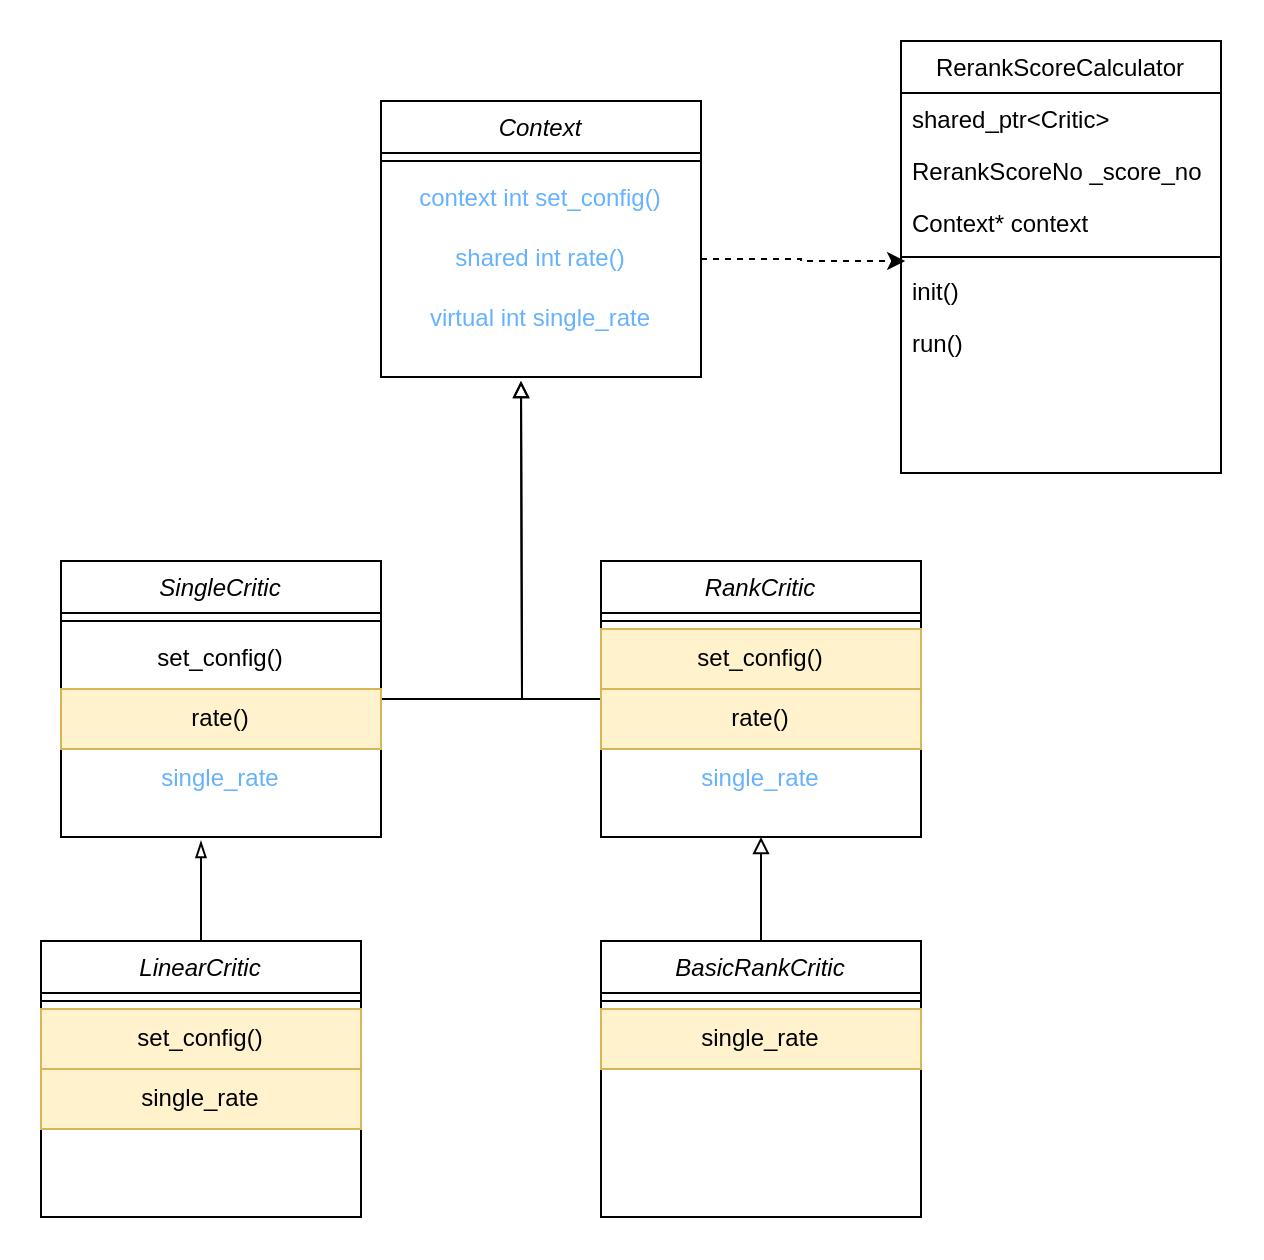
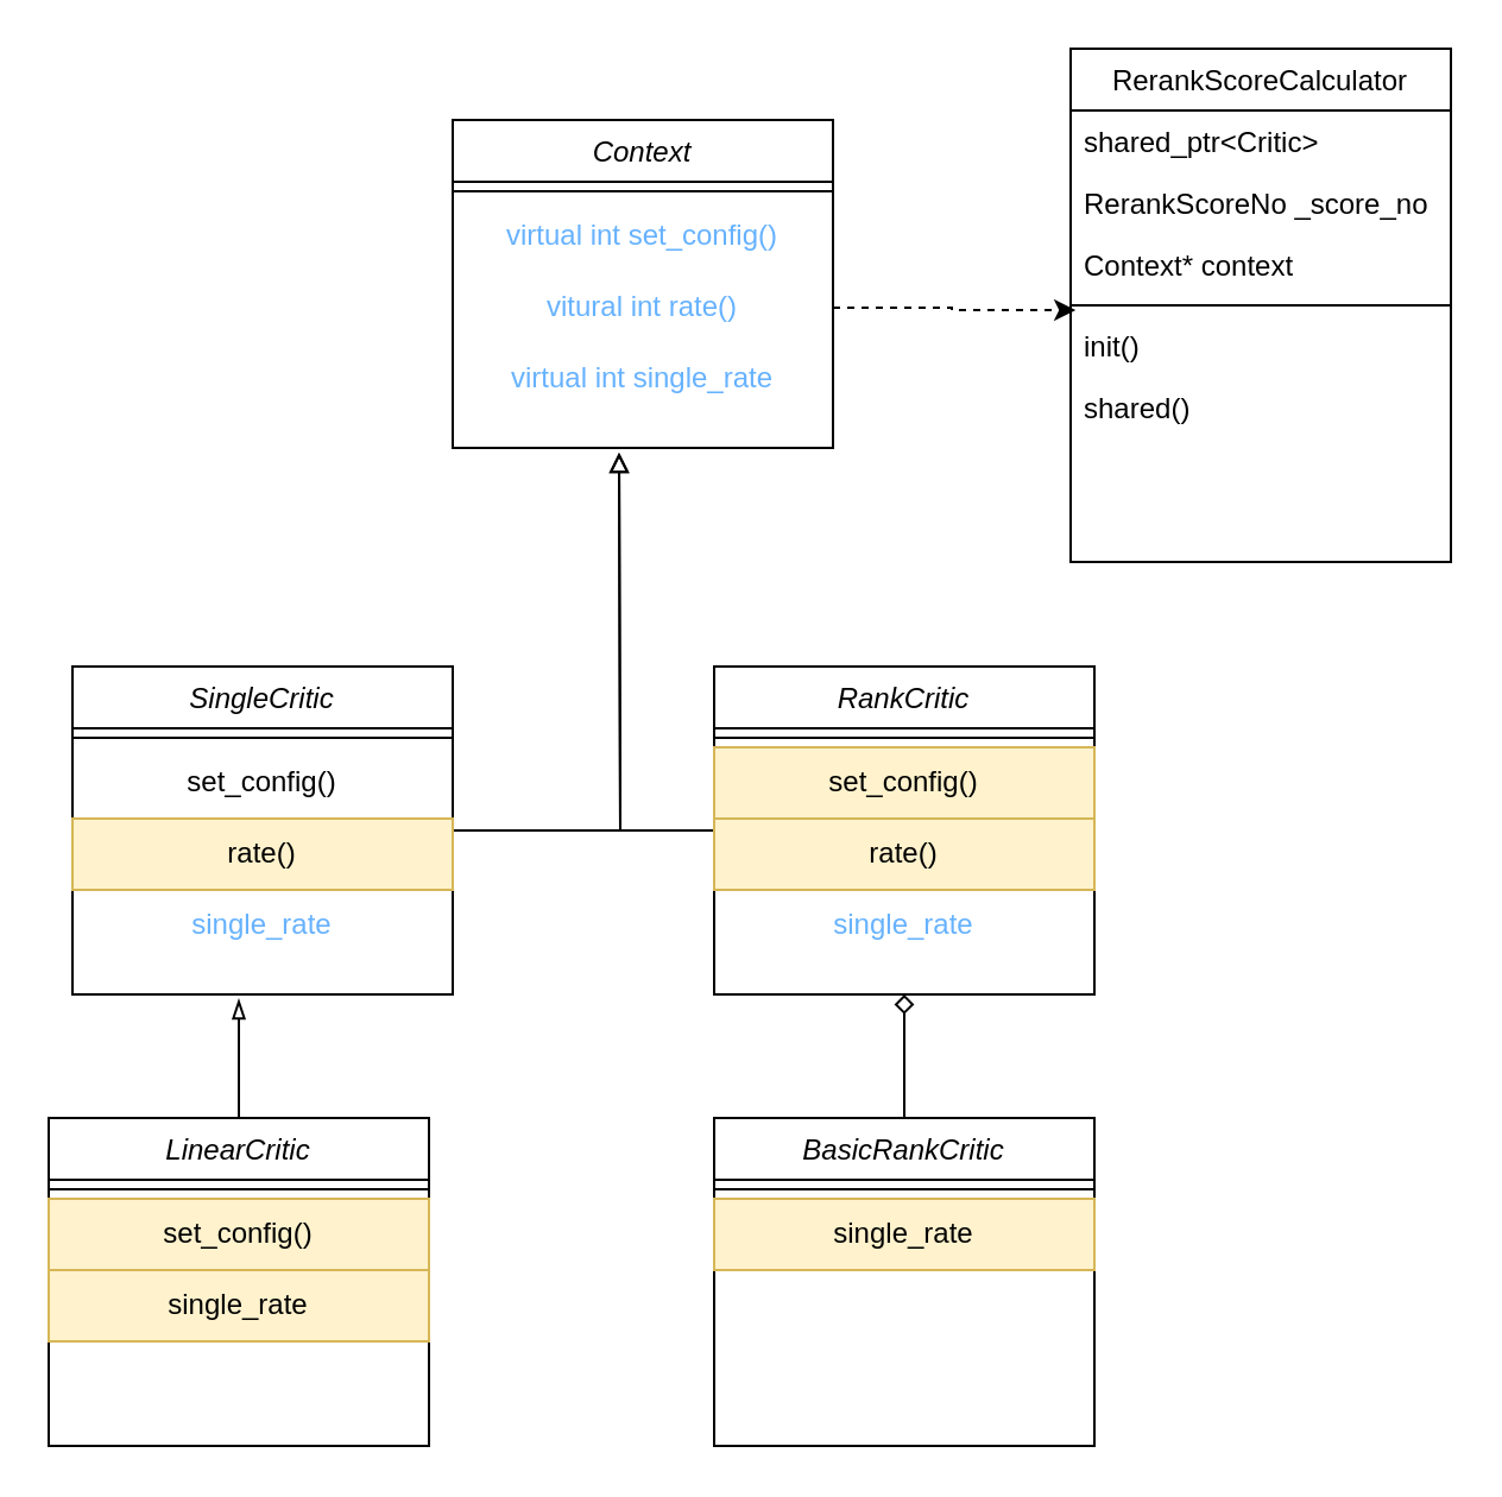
  <mxCell id="0" />
  <mxCell id="1" parent="0" />
  <mxCell id="2" value="Context" style="swimlane;fontStyle=2;align=center;verticalAlign=top;childLayout=stackLayout;horizontal=1;startSize=26;horizontalStack=0;resizeParent=1;resizeLast=0;collapsible=1;marginBottom=0;rounded=0;shadow=0;strokeWidth=1;" parent="1" vertex="1"><mxGeometry x="190" y="50" width="160" height="138" as="geometry"><mxRectangle x="230" y="140" width="160" height="26" as="alternateBounds" /></mxGeometry></mxCell>
  <mxCell id="3" value="" style="line;html=1;strokeWidth=1;align=left;verticalAlign=middle;spacingTop=-1;spacingLeft=3;spacingRight=3;rotatable=0;labelPosition=right;points=[];portConstraint=eastwest;" parent="2" vertex="1"><mxGeometry y="26" width="160" height="8" as="geometry" /></mxCell>
- <mxCell id="4" value="context int set_config()" style="text;html=1;strokeColor=none;fillColor=none;align=center;verticalAlign=middle;whiteSpace=wrap;rounded=0;fontColor=#66B2FF;" vertex="1" parent="2"><mxGeometry y="34" width="160" height="30" as="geometry" /></mxCell>
- <mxCell id="5" value="shared int rate()" style="text;html=1;strokeColor=none;fillColor=none;align=center;verticalAlign=middle;whiteSpace=wrap;rounded=0;fontColor=#66B2FF;" vertex="1" parent="2"><mxGeometry y="64" width="160" height="30" as="geometry" /></mxCell>
+ <mxCell id="4" value="virtual int set_config()" style="text;html=1;strokeColor=none;fillColor=none;align=center;verticalAlign=middle;whiteSpace=wrap;rounded=0;fontColor=#66B2FF;" vertex="1" parent="2"><mxGeometry y="34" width="160" height="30" as="geometry" /></mxCell>
+ <mxCell id="5" value="vitural int rate()" style="text;html=1;strokeColor=none;fillColor=none;align=center;verticalAlign=middle;whiteSpace=wrap;rounded=0;fontColor=#66B2FF;" vertex="1" parent="2"><mxGeometry y="64" width="160" height="30" as="geometry" /></mxCell>
  <mxCell id="6" value="virtual int single_rate" style="text;html=1;strokeColor=none;fillColor=none;align=center;verticalAlign=middle;whiteSpace=wrap;rounded=0;fontColor=#66B2FF;" vertex="1" parent="2"><mxGeometry y="94" width="160" height="30" as="geometry" /></mxCell>
  <mxCell id="7" value="RerankScoreCalculator" style="swimlane;fontStyle=0;align=center;verticalAlign=top;childLayout=stackLayout;horizontal=1;startSize=26;horizontalStack=0;resizeParent=1;resizeLast=0;collapsible=1;marginBottom=0;rounded=0;shadow=0;strokeWidth=1;" parent="1" vertex="1"><mxGeometry x="450" y="20" width="160" height="216" as="geometry"><mxRectangle x="550" y="140" width="160" height="26" as="alternateBounds" /></mxGeometry></mxCell>
  <mxCell id="8" value="shared_ptr&lt;Critic&gt;" style="text;align=left;verticalAlign=top;spacingLeft=4;spacingRight=4;overflow=hidden;rotatable=0;points=[[0,0.5],[1,0.5]];portConstraint=eastwest;" parent="7" vertex="1"><mxGeometry y="26" width="160" height="26" as="geometry" /></mxCell>
  <mxCell id="9" value="RerankScoreNo _score_no" style="text;align=left;verticalAlign=top;spacingLeft=4;spacingRight=4;overflow=hidden;rotatable=0;points=[[0,0.5],[1,0.5]];portConstraint=eastwest;rounded=0;shadow=0;html=0;" parent="7" vertex="1"><mxGeometry y="52" width="160" height="26" as="geometry" /></mxCell>
  <mxCell id="10" value="Context* context" style="text;align=left;verticalAlign=top;spacingLeft=4;spacingRight=4;overflow=hidden;rotatable=0;points=[[0,0.5],[1,0.5]];portConstraint=eastwest;rounded=0;shadow=0;html=0;" parent="7" vertex="1"><mxGeometry y="78" width="160" height="26" as="geometry" /></mxCell>
  <mxCell id="11" value="" style="line;html=1;strokeWidth=1;align=left;verticalAlign=middle;spacingTop=-1;spacingLeft=3;spacingRight=3;rotatable=0;labelPosition=right;points=[];portConstraint=eastwest;" parent="7" vertex="1"><mxGeometry y="104" width="160" height="8" as="geometry" /></mxCell>
  <mxCell id="12" value="init()" style="text;align=left;verticalAlign=top;spacingLeft=4;spacingRight=4;overflow=hidden;rotatable=0;points=[[0,0.5],[1,0.5]];portConstraint=eastwest;" parent="7" vertex="1"><mxGeometry y="112" width="160" height="26" as="geometry" /></mxCell>
- <mxCell id="13" value="run()" style="text;align=left;verticalAlign=top;spacingLeft=4;spacingRight=4;overflow=hidden;rotatable=0;points=[[0,0.5],[1,0.5]];portConstraint=eastwest;" parent="7" vertex="1"><mxGeometry y="138" width="160" height="26" as="geometry" /></mxCell>
+ <mxCell id="13" value="shared()" style="text;align=left;verticalAlign=top;spacingLeft=4;spacingRight=4;overflow=hidden;rotatable=0;points=[[0,0.5],[1,0.5]];portConstraint=eastwest;" parent="7" vertex="1"><mxGeometry y="138" width="160" height="26" as="geometry" /></mxCell>
  <mxCell id="14" style="edgeStyle=orthogonalEdgeStyle;rounded=0;orthogonalLoop=1;jettySize=auto;html=1;fontColor=#66B2FF;endArrow=block;endFill=0;" edge="1" parent="1" source="15"><mxGeometry relative="1" as="geometry"><mxPoint x="260" y="190" as="targetPoint" /></mxGeometry></mxCell>
  <mxCell id="15" value="SingleCritic" style="swimlane;fontStyle=2;align=center;verticalAlign=top;childLayout=stackLayout;horizontal=1;startSize=26;horizontalStack=0;resizeParent=1;resizeLast=0;collapsible=1;marginBottom=0;rounded=0;shadow=0;strokeWidth=1;" vertex="1" parent="1"><mxGeometry x="30" y="280" width="160" height="138" as="geometry"><mxRectangle x="230" y="140" width="160" height="26" as="alternateBounds" /></mxGeometry></mxCell>
  <mxCell id="16" value="" style="line;html=1;strokeWidth=1;align=left;verticalAlign=middle;spacingTop=-1;spacingLeft=3;spacingRight=3;rotatable=0;labelPosition=right;points=[];portConstraint=eastwest;" vertex="1" parent="15"><mxGeometry y="26" width="160" height="8" as="geometry" /></mxCell>
  <mxCell id="17" value="set_config()" style="text;html=1;align=center;verticalAlign=middle;whiteSpace=wrap;rounded=0;" vertex="1" parent="15"><mxGeometry y="34" width="160" height="30" as="geometry" /></mxCell>
  <mxCell id="18" value="rate()" style="text;html=1;strokeColor=#d6b656;fillColor=#fff2cc;align=center;verticalAlign=middle;whiteSpace=wrap;rounded=0;" vertex="1" parent="15"><mxGeometry y="64" width="160" height="30" as="geometry" /></mxCell>
  <mxCell id="19" value="single_rate" style="text;html=1;strokeColor=none;fillColor=none;align=center;verticalAlign=middle;whiteSpace=wrap;rounded=0;fontColor=#66B2FF;" vertex="1" parent="15"><mxGeometry y="94" width="160" height="30" as="geometry" /></mxCell>
  <mxCell id="20" style="edgeStyle=orthogonalEdgeStyle;rounded=0;orthogonalLoop=1;jettySize=auto;html=1;fontColor=#66B2FF;endArrow=block;endFill=0;" edge="1" parent="1" source="21"><mxGeometry relative="1" as="geometry"><mxPoint x="260" y="190" as="targetPoint" /></mxGeometry></mxCell>
  <mxCell id="21" value="RankCritic" style="swimlane;fontStyle=2;align=center;verticalAlign=top;childLayout=stackLayout;horizontal=1;startSize=26;horizontalStack=0;resizeParent=1;resizeLast=0;collapsible=1;marginBottom=0;rounded=0;shadow=0;strokeWidth=1;" vertex="1" parent="1"><mxGeometry x="300" y="280" width="160" height="138" as="geometry"><mxRectangle x="230" y="140" width="160" height="26" as="alternateBounds" /></mxGeometry></mxCell>
  <mxCell id="22" value="" style="line;html=1;strokeWidth=1;align=left;verticalAlign=middle;spacingTop=-1;spacingLeft=3;spacingRight=3;rotatable=0;labelPosition=right;points=[];portConstraint=eastwest;" vertex="1" parent="21"><mxGeometry y="26" width="160" height="8" as="geometry" /></mxCell>
  <mxCell id="23" value="set_config()" style="text;html=1;strokeColor=#d6b656;fillColor=#fff2cc;align=center;verticalAlign=middle;whiteSpace=wrap;rounded=0;" vertex="1" parent="21"><mxGeometry y="34" width="160" height="30" as="geometry" /></mxCell>
  <mxCell id="24" value="rate()" style="text;html=1;strokeColor=#d6b656;fillColor=#fff2cc;align=center;verticalAlign=middle;whiteSpace=wrap;rounded=0;" vertex="1" parent="21"><mxGeometry y="64" width="160" height="30" as="geometry" /></mxCell>
  <mxCell id="25" value="single_rate" style="text;html=1;strokeColor=none;fillColor=none;align=center;verticalAlign=middle;whiteSpace=wrap;rounded=0;fontColor=#66B2FF;" vertex="1" parent="21"><mxGeometry y="94" width="160" height="30" as="geometry" /></mxCell>
  <mxCell id="26" style="edgeStyle=orthogonalEdgeStyle;rounded=0;orthogonalLoop=1;jettySize=auto;html=1;fontColor=#66B2FF;endArrow=blockThin;endFill=0;" edge="1" parent="1" source="27"><mxGeometry relative="1" as="geometry"><mxPoint x="100" y="420" as="targetPoint" /></mxGeometry></mxCell>
  <mxCell id="27" value="LinearCritic" style="swimlane;fontStyle=2;align=center;verticalAlign=top;childLayout=stackLayout;horizontal=1;startSize=26;horizontalStack=0;resizeParent=1;resizeLast=0;collapsible=1;marginBottom=0;rounded=0;shadow=0;strokeWidth=1;" vertex="1" parent="1"><mxGeometry x="20" y="470" width="160" height="138" as="geometry"><mxRectangle x="230" y="140" width="160" height="26" as="alternateBounds" /></mxGeometry></mxCell>
  <mxCell id="28" value="" style="line;html=1;strokeWidth=1;align=left;verticalAlign=middle;spacingTop=-1;spacingLeft=3;spacingRight=3;rotatable=0;labelPosition=right;points=[];portConstraint=eastwest;" vertex="1" parent="27"><mxGeometry y="26" width="160" height="8" as="geometry" /></mxCell>
  <mxCell id="29" value="set_config()" style="text;html=1;strokeColor=#d6b656;fillColor=#fff2cc;align=center;verticalAlign=middle;whiteSpace=wrap;rounded=0;" vertex="1" parent="27"><mxGeometry y="34" width="160" height="30" as="geometry" /></mxCell>
  <mxCell id="30" value="single_rate" style="text;html=1;strokeColor=#d6b656;fillColor=#fff2cc;align=center;verticalAlign=middle;whiteSpace=wrap;rounded=0;" vertex="1" parent="27"><mxGeometry y="64" width="160" height="30" as="geometry" /></mxCell>
- <mxCell id="31" style="edgeStyle=orthogonalEdgeStyle;rounded=0;orthogonalLoop=1;jettySize=auto;html=1;entryX=0.5;entryY=1;entryDx=0;entryDy=0;fontColor=#66B2FF;endArrow=block;endFill=0;" edge="1" parent="1" source="32" target="21"><mxGeometry relative="1" as="geometry" /></mxCell>
+ <mxCell id="31" style="edgeStyle=orthogonalEdgeStyle;rounded=0;orthogonalLoop=1;jettySize=auto;html=1;entryX=0.5;entryY=1;entryDx=0;entryDy=0;fontColor=#66B2FF;endArrow=diamond;endFill=0;" edge="1" parent="1" source="32" target="21"><mxGeometry relative="1" as="geometry" /></mxCell>
  <mxCell id="32" value="BasicRankCritic" style="swimlane;fontStyle=2;align=center;verticalAlign=top;childLayout=stackLayout;horizontal=1;startSize=26;horizontalStack=0;resizeParent=1;resizeLast=0;collapsible=1;marginBottom=0;rounded=0;shadow=0;strokeWidth=1;" vertex="1" parent="1"><mxGeometry x="300" y="470" width="160" height="138" as="geometry"><mxRectangle x="230" y="140" width="160" height="26" as="alternateBounds" /></mxGeometry></mxCell>
  <mxCell id="33" value="" style="line;html=1;strokeWidth=1;align=left;verticalAlign=middle;spacingTop=-1;spacingLeft=3;spacingRight=3;rotatable=0;labelPosition=right;points=[];portConstraint=eastwest;" vertex="1" parent="32"><mxGeometry y="26" width="160" height="8" as="geometry" /></mxCell>
  <mxCell id="34" value="single_rate" style="text;html=1;strokeColor=#d6b656;fillColor=#fff2cc;align=center;verticalAlign=middle;whiteSpace=wrap;rounded=0;" vertex="1" parent="32"><mxGeometry y="34" width="160" height="30" as="geometry" /></mxCell>
  <mxCell id="35" style="edgeStyle=orthogonalEdgeStyle;rounded=0;orthogonalLoop=1;jettySize=auto;html=1;exitX=1;exitY=0.5;exitDx=0;exitDy=0;entryX=0.013;entryY=-0.077;entryDx=0;entryDy=0;entryPerimeter=0;fontColor=#66B2FF;startArrow=none;startFill=0;endArrow=classic;endFill=1;dashed=1;" edge="1" parent="1" source="5" target="12"><mxGeometry relative="1" as="geometry" /></mxCell>
